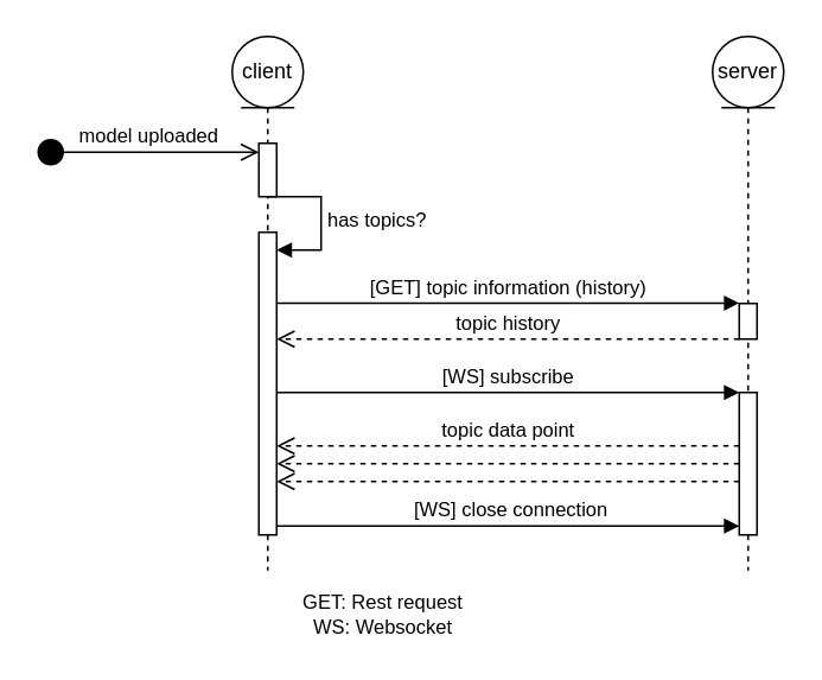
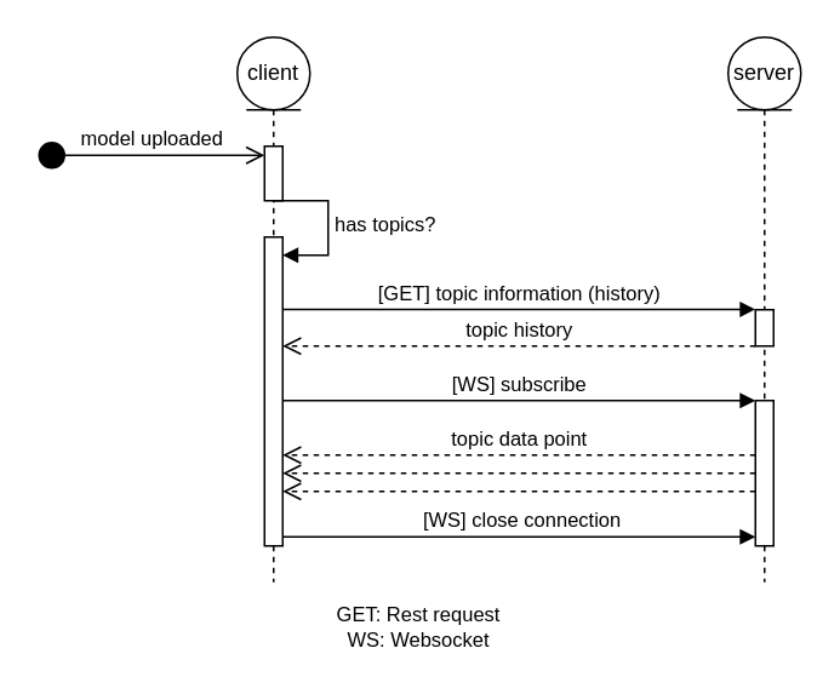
  <mxCell id="0" />
  <mxCell id="1" parent="0" />
  <mxCell id="2" value="client" style="shape=umlLifeline;perimeter=lifelinePerimeter;whiteSpace=wrap;html=1;container=1;dropTarget=0;collapsible=0;recursiveResize=0;outlineConnect=0;portConstraint=eastwest;newEdgeStyle={&quot;curved&quot;:0,&quot;rounded&quot;:0};participant=umlEntity;" vertex="1" parent="1"><mxGeometry x="130" y="20" width="40" height="300" as="geometry" /></mxCell>
  <mxCell id="3" value="" style="html=1;points=[[0,0,0,0,5],[0,1,0,0,-5],[1,0,0,0,5],[1,1,0,0,-5]];perimeter=orthogonalPerimeter;outlineConnect=0;targetShapes=umlLifeline;portConstraint=eastwest;newEdgeStyle={&quot;curved&quot;:0,&quot;rounded&quot;:0};" vertex="1" parent="2"><mxGeometry x="15" y="60" width="10" height="30" as="geometry" /></mxCell>
  <mxCell id="4" value="" style="html=1;points=[[0,0,0,0,5],[0,1,0,0,-5],[1,0,0,0,5],[1,1,0,0,-5]];perimeter=orthogonalPerimeter;outlineConnect=0;targetShapes=umlLifeline;portConstraint=eastwest;newEdgeStyle={&quot;curved&quot;:0,&quot;rounded&quot;:0};" vertex="1" parent="2"><mxGeometry x="15" y="110" width="10" height="170" as="geometry" /></mxCell>
  <mxCell id="5" value="has topics?" style="html=1;align=left;spacingLeft=2;endArrow=block;rounded=0;edgeStyle=orthogonalEdgeStyle;curved=0;rounded=0;" edge="1" target="4" parent="2"><mxGeometry relative="1" as="geometry"><mxPoint x="20" y="90" as="sourcePoint" /><Array as="points"><mxPoint x="50" y="120" /></Array></mxGeometry></mxCell>
  <mxCell id="6" value="server" style="shape=umlLifeline;perimeter=lifelinePerimeter;whiteSpace=wrap;html=1;container=1;dropTarget=0;collapsible=0;recursiveResize=0;outlineConnect=0;portConstraint=eastwest;newEdgeStyle={&quot;curved&quot;:0,&quot;rounded&quot;:0};participant=umlEntity;" vertex="1" parent="1"><mxGeometry x="400" y="20" width="40" height="300" as="geometry" /></mxCell>
  <mxCell id="7" value="" style="html=1;points=[[0,0,0,0,5],[0,1,0,0,-5],[1,0,0,0,5],[1,1,0,0,-5]];perimeter=orthogonalPerimeter;outlineConnect=0;targetShapes=umlLifeline;portConstraint=eastwest;newEdgeStyle={&quot;curved&quot;:0,&quot;rounded&quot;:0};" vertex="1" parent="6"><mxGeometry x="15" y="150" width="10" height="20" as="geometry" /></mxCell>
  <mxCell id="8" value="" style="html=1;points=[[0,0,0,0,5],[0,1,0,0,-5],[1,0,0,0,5],[1,1,0,0,-5]];perimeter=orthogonalPerimeter;outlineConnect=0;targetShapes=umlLifeline;portConstraint=eastwest;newEdgeStyle={&quot;curved&quot;:0,&quot;rounded&quot;:0};" vertex="1" parent="6"><mxGeometry x="15" y="200" width="10" height="80" as="geometry" /></mxCell>
  <mxCell id="9" value="model uploaded" style="html=1;verticalAlign=bottom;startArrow=circle;startFill=1;endArrow=open;startSize=6;endSize=8;curved=0;rounded=0;entryX=0;entryY=0;entryDx=0;entryDy=5;entryPerimeter=0;" edge="1" parent="1"><mxGeometry width="80" relative="1" as="geometry"><mxPoint x="20" y="85" as="sourcePoint" /><mxPoint x="145" y="85" as="targetPoint" /></mxGeometry></mxCell>
  <mxCell id="10" value="[GET] topic information (history)" style="html=1;verticalAlign=bottom;startArrow=none;startFill=0;endArrow=block;startSize=8;curved=0;rounded=0;" edge="1" parent="1"><mxGeometry width="60" relative="1" as="geometry"><mxPoint x="155" y="169.8" as="sourcePoint" /><mxPoint x="415" y="169.8" as="targetPoint" /></mxGeometry></mxCell>
  <mxCell id="11" value="topic history" style="html=1;verticalAlign=bottom;endArrow=open;dashed=1;endSize=8;curved=0;rounded=0;" edge="1" parent="1" source="7" target="4"><mxGeometry relative="1" as="geometry"><mxPoint x="320" y="210" as="sourcePoint" /><mxPoint x="240" y="210" as="targetPoint" /><Array as="points"><mxPoint x="330" y="190" /></Array></mxGeometry></mxCell>
  <mxCell id="12" value="[WS] subscribe" style="html=1;verticalAlign=bottom;startArrow=none;startFill=0;endArrow=block;startSize=8;curved=0;rounded=0;" edge="1" parent="1" source="4" target="8"><mxGeometry width="60" relative="1" as="geometry"><mxPoint x="260" y="230" as="sourcePoint" /><mxPoint x="390" y="230" as="targetPoint" /></mxGeometry></mxCell>
  <mxCell id="13" value="topic data point" style="html=1;verticalAlign=bottom;endArrow=open;dashed=1;endSize=8;curved=0;rounded=0;" edge="1" parent="1"><mxGeometry relative="1" as="geometry"><mxPoint x="415" y="250" as="sourcePoint" /><mxPoint x="155" y="250" as="targetPoint" /></mxGeometry></mxCell>
  <mxCell id="14" value="" style="html=1;verticalAlign=bottom;endArrow=open;dashed=1;endSize=8;curved=0;rounded=0;" edge="1" parent="1" source="8" target="4"><mxGeometry relative="1" as="geometry"><mxPoint x="410" y="260" as="sourcePoint" /><mxPoint x="160" y="260" as="targetPoint" /></mxGeometry></mxCell>
  <mxCell id="15" value="" style="html=1;verticalAlign=bottom;endArrow=open;dashed=1;endSize=8;curved=0;rounded=0;" edge="1" parent="1"><mxGeometry relative="1" as="geometry"><mxPoint x="415" y="270" as="sourcePoint" /><mxPoint x="155" y="270" as="targetPoint" /></mxGeometry></mxCell>
  <mxCell id="16" value="&amp;nbsp;[WS] close connection" style="html=1;verticalAlign=bottom;endArrow=block;curved=0;rounded=0;entryX=0;entryY=1;entryDx=0;entryDy=-5;entryPerimeter=0;" edge="1" parent="1" source="4" target="8"><mxGeometry width="80" relative="1" as="geometry"><mxPoint x="250" y="320" as="sourcePoint" /><mxPoint x="330" y="320" as="targetPoint" /></mxGeometry></mxCell>
- <mxCell id="17" value="&lt;div style=&quot;font-size: 11px;&quot;&gt;&lt;font style=&quot;font-size: 11px;&quot;&gt;GET: Rest request&lt;/font&gt;&lt;/div&gt;&lt;font style=&quot;font-size: 11px;&quot;&gt;WS: Websocket&lt;/font&gt;" style="text;html=1;align=center;verticalAlign=middle;whiteSpace=wrap;rounded=0;" vertex="1" parent="1"><mxGeometry x="155" y="330" width="120" height="30" as="geometry" /></mxCell>
+ <mxCell id="17" value="&lt;div style=&quot;font-size: 11px;&quot;&gt;&lt;font style=&quot;font-size: 11px;&quot;&gt;GET: Rest request&lt;/font&gt;&lt;/div&gt;&lt;font style=&quot;font-size: 11px;&quot;&gt;WS: Websocket&lt;/font&gt;" style="text;html=1;align=center;verticalAlign=middle;whiteSpace=wrap;rounded=0;" vertex="1" parent="1"><mxGeometry x="170" y="330" width="120" height="30" as="geometry" /></mxCell>
